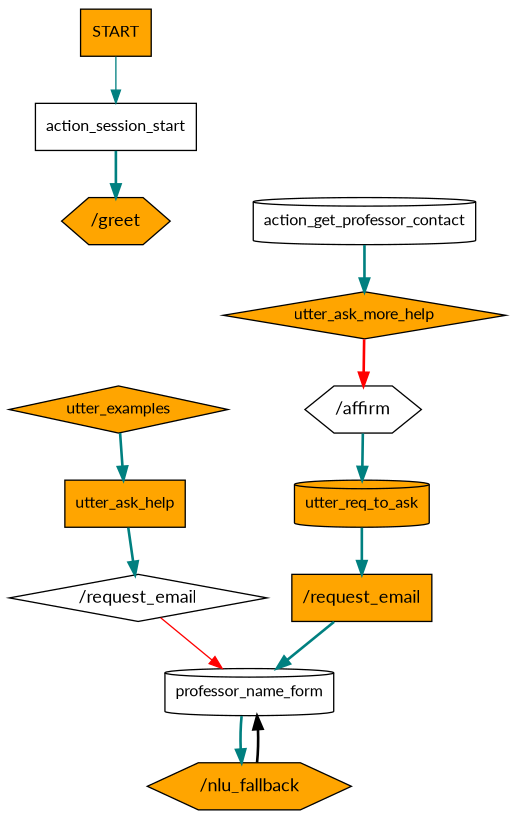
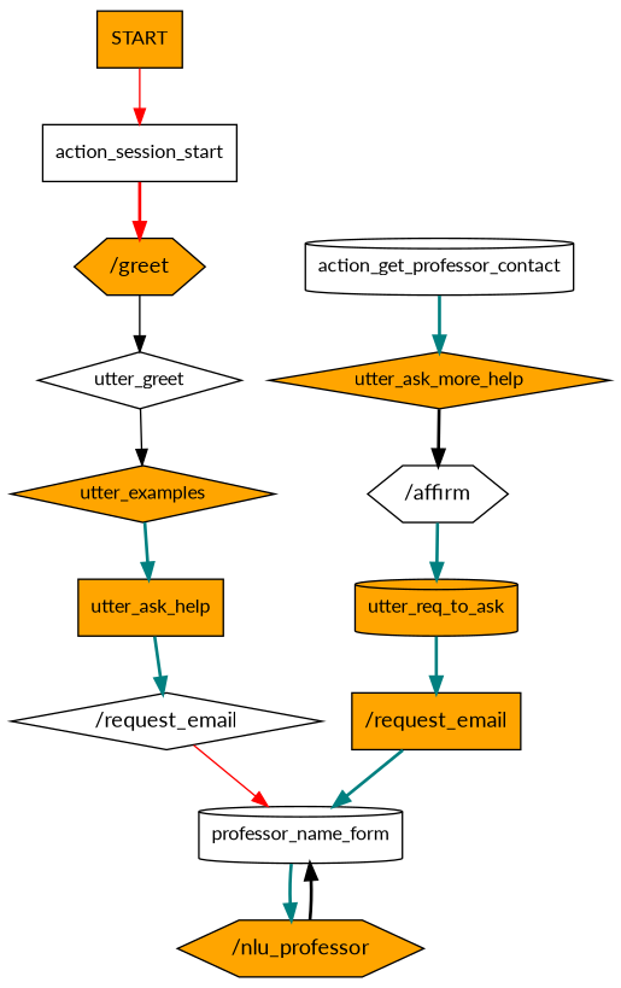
  digraph {
    fontname=Lato
    node [fillcolor=orange fontname=Lato fontsize=12 shape=box style=filled]
    edge [color=teal fontname=Lato style=bold]
    n1 [label=START]
    n2 [fillcolor=white label=action_session_start]
    n3 [label="/greet" shape=hexagon fontsize=""]
+   n4 [fillcolor=white label=utter_greet shape=diamond]
    n5 [label=utter_examples shape=diamond]
    n6 [label=utter_ask_help]
    n7 [fillcolor=white label="/request_email" shape=diamond fontsize=""]
    n8 [fillcolor=white label=professor_name_form shape=cylinder]
-   n9 [label="/nlu_fallback" shape=hexagon fontsize=""]
+   n9 [label="/nlu_professor" shape=hexagon fontsize=""]
    n10 [fillcolor=white label=action_get_professor_contact shape=cylinder]
    n11 [label=utter_ask_more_help shape=diamond]
    n12 [fillcolor=white label="/affirm" shape=hexagon fontsize=""]
    n13 [label=utter_req_to_ask shape=cylinder]
    n14 [label="/request_email" fontsize=""]
-   n1 -> n2 [style=solid]
-   n2 -> n3
+   n1 -> n2 [color=red style=solid]
+   n2 -> n3 [color=red]
+   n3 -> n4 [color=black style=solid]
+   n4 -> n5 [color=black style=solid]
    n5 -> n6
    n6 -> n7
    n7 -> n8 [color=red style=solid]
    n8 -> n9
    n9 -> n8 [color=black]
    n10 -> n11
-   n11 -> n12 [color=red]
+   n11 -> n12 [color=black]
    n12 -> n13
    n13 -> n14
    n14 -> n8
  }
